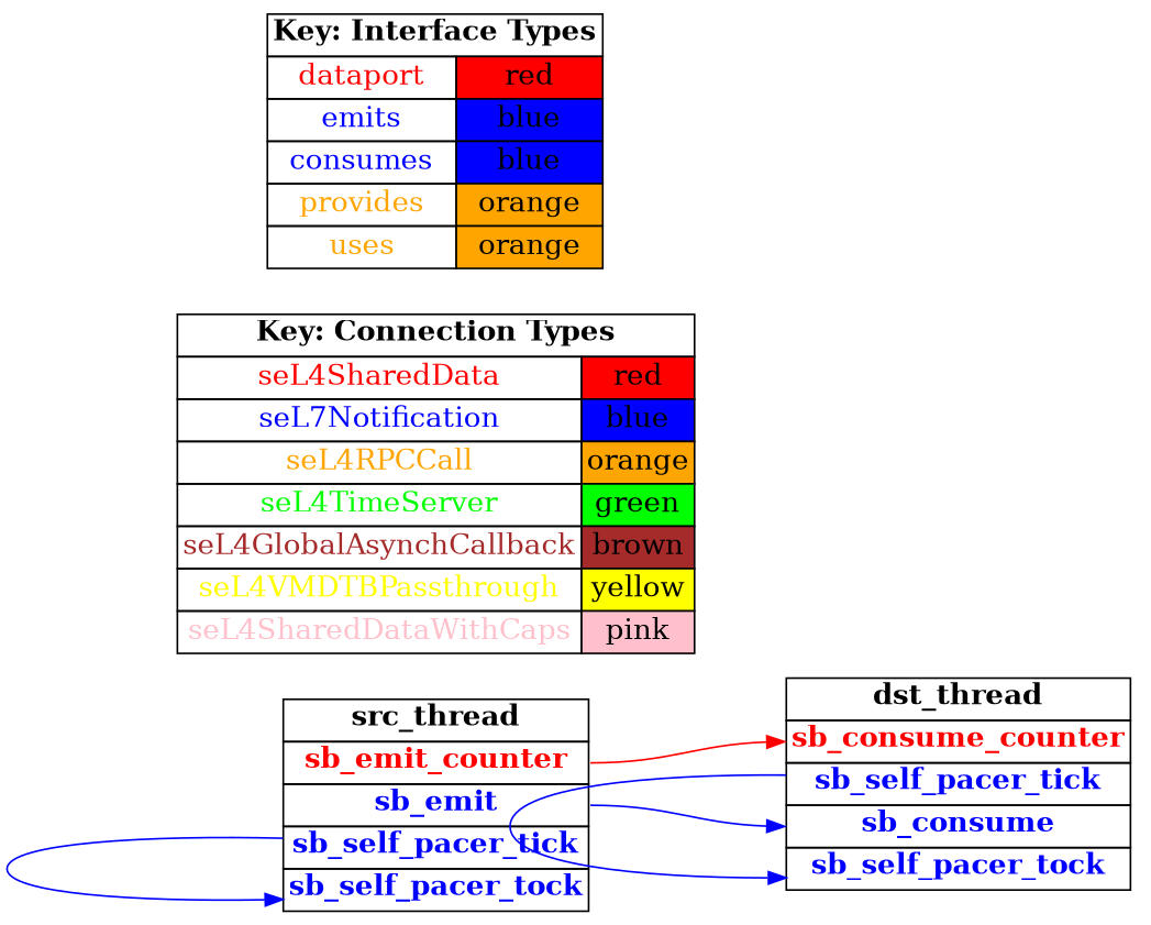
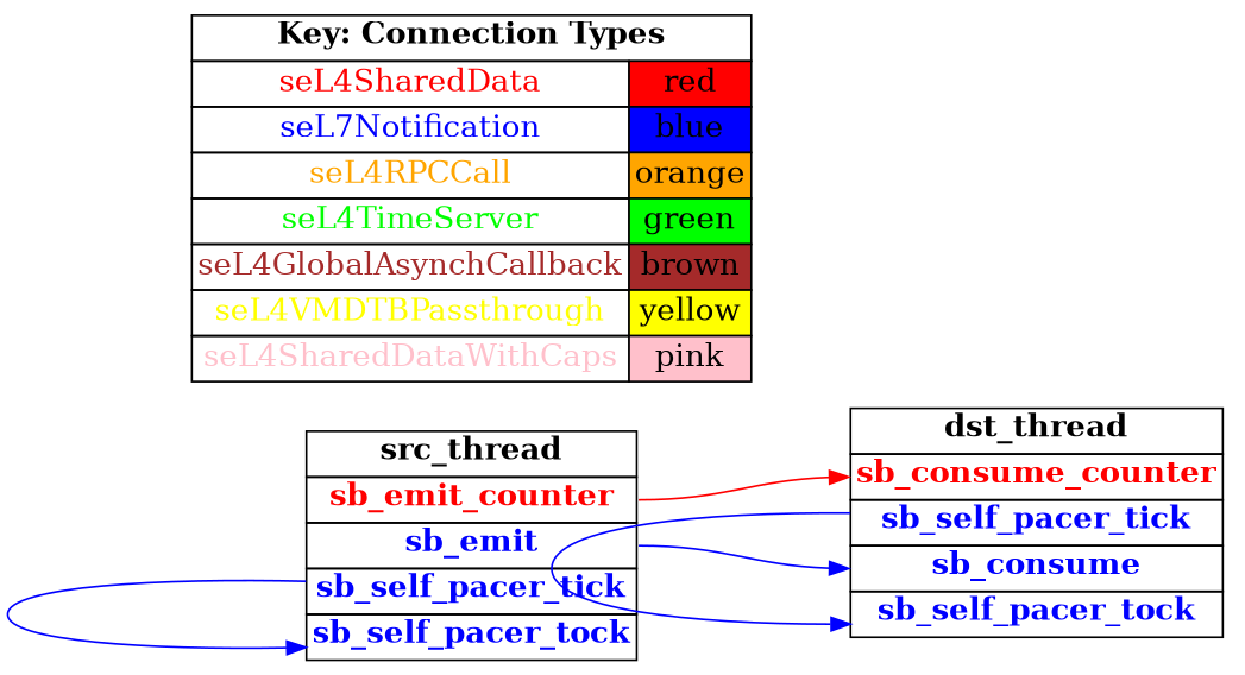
  digraph {
    rankdir=LR
    node [fontsize=16 shape=plaintext]
    edge [color=blue headport=sb_self_pacer_tock tailport=sb_self_pacer_tick]
    n1 [label=<     <TABLE BORDER="0" CELLBORDER="1" CELLSPACING="0">       <TR><TD><B>src_thread</B></TD></TR>       <TR><TD PORT="sb_emit_counter"><FONT COLOR="red"><B>sb_emit_counter</B></FONT></TD></TR>       <TR><TD PORT="sb_emit"><FONT COLOR="blue"><B>sb_emit</B></FONT></TD></TR>       <TR><TD PORT="sb_self_pacer_tick"><FONT COLOR="blue"><B>sb_self_pacer_tick</B></FONT></TD></TR>       <TR><TD PORT="sb_self_pacer_tock"><FONT COLOR="blue"><B>sb_self_pacer_tock</B></FONT></TD></TR>"     </TABLE>   >]
    n2 [label=<     <TABLE BORDER="0" CELLBORDER="1" CELLSPACING="0">       <TR><TD><B>dst_thread</B></TD></TR>       <TR><TD PORT="sb_consume_counter"><FONT COLOR="red"><B>sb_consume_counter</B></FONT></TD></TR>       <TR><TD PORT="sb_self_pacer_tick"><FONT COLOR="blue"><B>sb_self_pacer_tick</B></FONT></TD></TR>       <TR><TD PORT="sb_consume"><FONT COLOR="blue"><B>sb_consume</B></FONT></TD></TR>       <TR><TD PORT="sb_self_pacer_tock"><FONT COLOR="blue"><B>sb_self_pacer_tock</B></FONT></TD></TR>"     </TABLE>   >]
    n3 [label=<    <TABLE BORDER="0" CELLBORDER="1" CELLSPACING="0">      <TR><TD COLSPAN="2"><B>Key: Connection Types</B></TD></TR>      <TR><TD><FONT COLOR="red">seL4SharedData</FONT></TD><TD BGCOLOR="red">red</TD></TR>      <TR><TD><FONT COLOR="blue">seL7Notification</FONT></TD><TD BGCOLOR="blue">blue</TD></TR>      <TR><TD><FONT COLOR="orange">seL4RPCCall</FONT></TD><TD BGCOLOR="orange">orange</TD></TR>      <TR><TD><FONT COLOR="green">seL4TimeServer</FONT></TD><TD BGCOLOR="green">green</TD></TR>      <TR><TD><FONT COLOR="brown">seL4GlobalAsynchCallback</FONT></TD><TD BGCOLOR="brown">brown</TD></TR>      <TR><TD><FONT COLOR="yellow">seL4VMDTBPassthrough</FONT></TD><TD BGCOLOR="yellow">yellow</TD></TR>      <TR><TD><FONT COLOR="pink">seL4SharedDataWithCaps</FONT></TD><TD BGCOLOR="pink">pink</TD></TR>    </TABLE>   >]
-   n4 [label=<    <TABLE BORDER="0" CELLBORDER="1" CELLSPACING="0">      <TR><TD COLSPAN="2"><B>Key: Interface Types</B></TD></TR>      <TR><TD><FONT COLOR="red">dataport</FONT></TD><TD BGCOLOR="red">red</TD></TR>      <TR><TD><FONT COLOR="blue">emits</FONT></TD><TD BGCOLOR="blue">blue</TD></TR>      <TR><TD><FONT COLOR="blue">consumes</FONT></TD><TD BGCOLOR="blue">blue</TD></TR>      <TR><TD><FONT COLOR="orange">provides</FONT></TD><TD BGCOLOR="orange">orange</TD></TR>      <TR><TD><FONT COLOR="orange">uses</FONT></TD><TD BGCOLOR="orange">orange</TD></TR>    </TABLE>   >]
    n1 -> n1
    n1 -> n2 [headport=sb_consume tailport=sb_emit]
    n1 -> n2 [color=red headport=sb_consume_counter tailport=sb_emit_counter]
    n2 -> n2
  }
